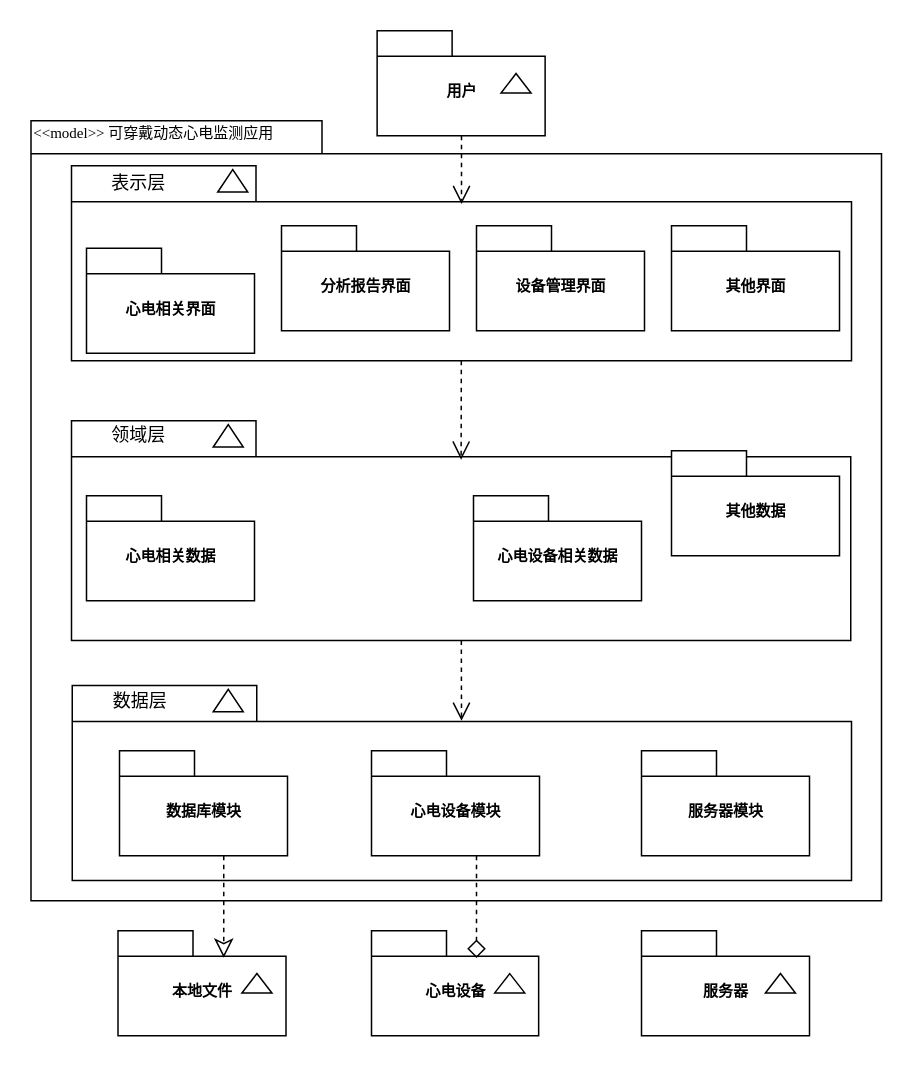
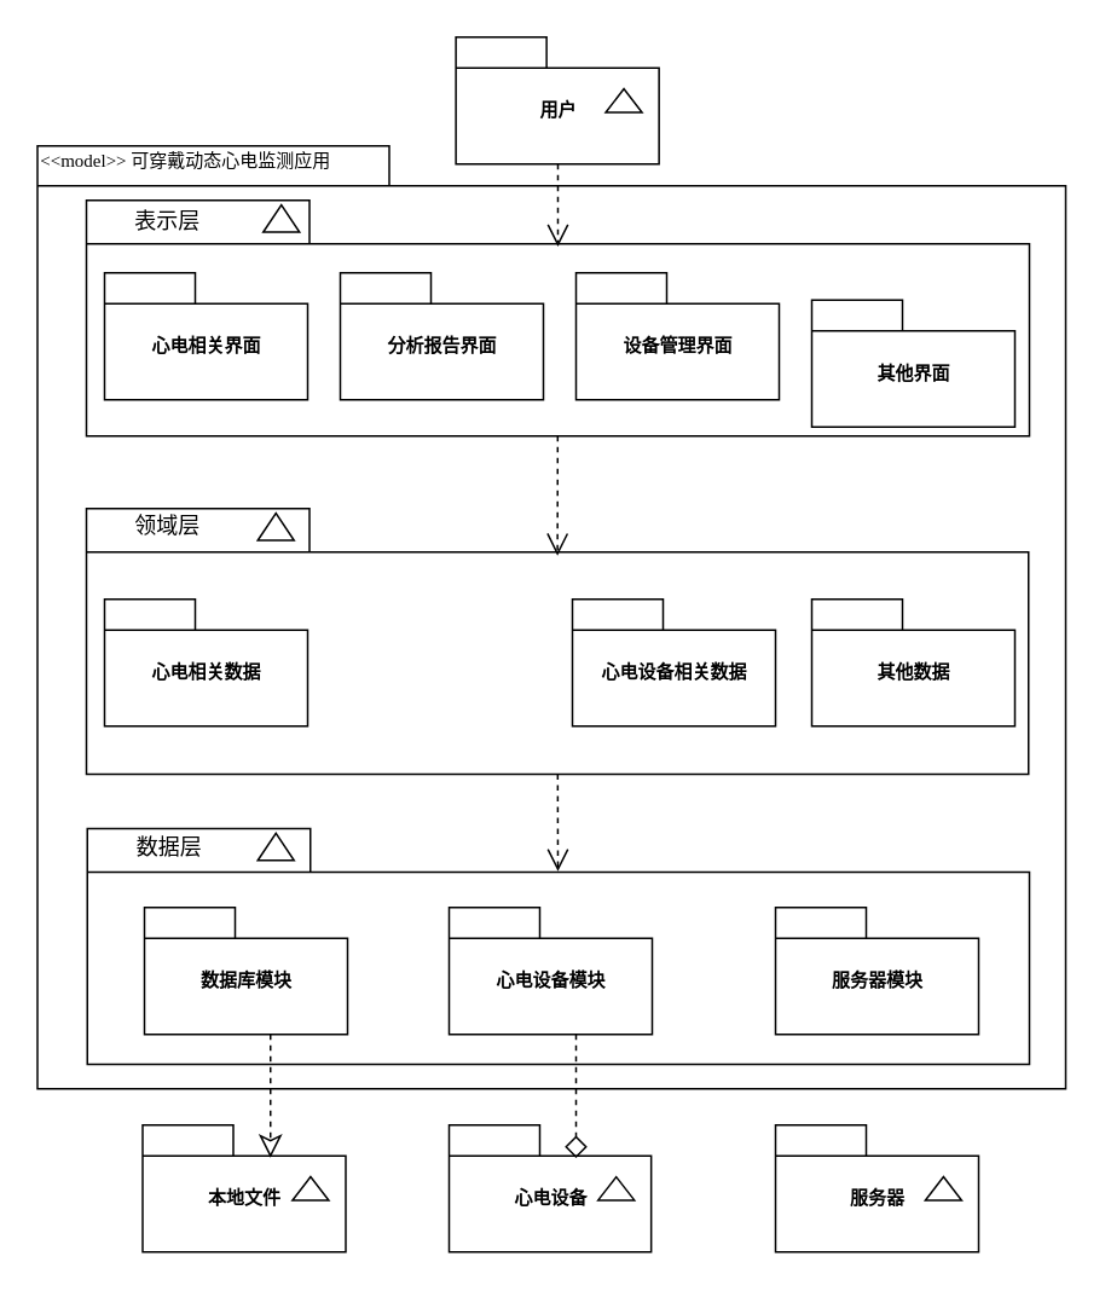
  <mxCell id="0" />
  <mxCell id="1" parent="0" />
  <mxCell id="2" value="" style="shape=folder;fontStyle=1;spacingTop=10;tabWidth=194;tabHeight=22;tabPosition=left;html=1;rounded=0;shadow=0;comic=0;labelBackgroundColor=none;strokeWidth=1;fillColor=none;fontFamily=Verdana;fontSize=10;align=center;" parent="1" vertex="1"><mxGeometry x="20" y="80" width="567" height="520" as="geometry" /></mxCell>
  <mxCell id="3" value="" style="shape=folder;fontStyle=1;spacingTop=10;tabWidth=123;tabHeight=24;tabPosition=left;html=1;rounded=0;shadow=0;comic=0;labelBackgroundColor=none;strokeWidth=1;fontFamily=Verdana;fontSize=10;align=center;" parent="1" vertex="1"><mxGeometry x="47.5" y="456.5" width="519.5" height="130" as="geometry" /></mxCell>
  <mxCell id="4" value="" style="group" parent="1" vertex="1" connectable="0"><mxGeometry x="250.75" y="20" width="112" height="70" as="geometry" /></mxCell>
  <mxCell id="5" value="用户" style="shape=folder;fontStyle=1;spacingTop=10;tabWidth=50;tabHeight=17;tabPosition=left;html=1;rounded=0;shadow=0;comic=0;labelBackgroundColor=none;strokeWidth=1;fontFamily=Verdana;fontSize=10;align=center;" parent="4" vertex="1"><mxGeometry width="112" height="70" as="geometry" /></mxCell>
  <mxCell id="6" value="" style="triangle;whiteSpace=wrap;html=1;rounded=0;shadow=0;comic=0;labelBackgroundColor=none;strokeWidth=1;fontFamily=Verdana;fontSize=10;align=center;rotation=-90;" parent="4" vertex="1"><mxGeometry x="86.154" y="25" width="12.923" height="20" as="geometry" /></mxCell>
  <mxCell id="7" value="" style="group" parent="1" vertex="1" connectable="0"><mxGeometry x="47" y="110" width="520" height="130" as="geometry" /></mxCell>
  <mxCell id="8" value="" style="shape=folder;fontStyle=1;spacingTop=10;tabWidth=123;tabHeight=24;tabPosition=left;html=1;rounded=0;shadow=0;comic=0;labelBackgroundColor=none;strokeWidth=1;fontFamily=Verdana;fontSize=10;align=center;" parent="7" vertex="1"><mxGeometry width="520" height="130" as="geometry" /></mxCell>
  <mxCell id="9" value="表示层" style="text;html=1;strokeColor=none;fillColor=none;align=center;verticalAlign=middle;whiteSpace=wrap;rounded=0;fontSize=12;" parent="7" vertex="1"><mxGeometry y="-3" width="90" height="30" as="geometry" /></mxCell>
  <mxCell id="10" value="" style="triangle;whiteSpace=wrap;html=1;rounded=0;shadow=0;comic=0;labelBackgroundColor=none;strokeColor=#000000;strokeWidth=1;fillColor=#ffffff;fontFamily=Verdana;fontSize=10;fontColor=#000000;align=center;rotation=-90;" parent="7" vertex="1"><mxGeometry x="100" width="15" height="20" as="geometry" /></mxCell>
  <mxCell id="11" value="分析报告界面" style="shape=folder;fontStyle=1;spacingTop=10;tabWidth=50;tabHeight=17;tabPosition=left;html=1;rounded=0;shadow=0;comic=0;labelBackgroundColor=none;strokeColor=#000000;strokeWidth=1;fillColor=#ffffff;fontFamily=Verdana;fontSize=10;fontColor=#000000;align=center;" parent="7" vertex="1"><mxGeometry x="140" y="40" width="112" height="70" as="geometry" /></mxCell>
  <mxCell id="12" value="设备管理界面" style="shape=folder;fontStyle=1;spacingTop=10;tabWidth=50;tabHeight=17;tabPosition=left;html=1;rounded=0;shadow=0;comic=0;labelBackgroundColor=none;strokeColor=#000000;strokeWidth=1;fillColor=#ffffff;fontFamily=Verdana;fontSize=10;fontColor=#000000;align=center;" parent="7" vertex="1"><mxGeometry x="270" y="40" width="112" height="70" as="geometry" /></mxCell>
- <mxCell id="13" value="其他界面" style="shape=folder;fontStyle=1;spacingTop=10;tabWidth=50;tabHeight=17;tabPosition=left;html=1;rounded=0;shadow=0;comic=0;labelBackgroundColor=none;strokeColor=#000000;strokeWidth=1;fillColor=#ffffff;fontFamily=Verdana;fontSize=10;fontColor=#000000;align=center;" parent="7" vertex="1"><mxGeometry x="400" y="40" width="112" height="70" as="geometry" /></mxCell>
- <mxCell id="14" value="心电相关界面" style="shape=folder;fontStyle=1;spacingTop=10;tabWidth=50;tabHeight=17;tabPosition=left;html=1;rounded=0;shadow=0;comic=0;labelBackgroundColor=none;strokeColor=#000000;strokeWidth=1;fillColor=#ffffff;fontFamily=Verdana;fontSize=10;fontColor=#000000;align=center;" parent="7" vertex="1"><mxGeometry x="10" y="55" width="112" height="70" as="geometry" /></mxCell>
+ <mxCell id="13" value="其他界面" style="shape=folder;fontStyle=1;spacingTop=10;tabWidth=50;tabHeight=17;tabPosition=left;html=1;rounded=0;shadow=0;comic=0;labelBackgroundColor=none;strokeColor=#000000;strokeWidth=1;fillColor=#ffffff;fontFamily=Verdana;fontSize=10;fontColor=#000000;align=center;" parent="7" vertex="1"><mxGeometry x="400" y="55" width="112" height="70" as="geometry" /></mxCell>
+ <mxCell id="14" value="心电相关界面" style="shape=folder;fontStyle=1;spacingTop=10;tabWidth=50;tabHeight=17;tabPosition=left;html=1;rounded=0;shadow=0;comic=0;labelBackgroundColor=none;strokeColor=#000000;strokeWidth=1;fillColor=#ffffff;fontFamily=Verdana;fontSize=10;fontColor=#000000;align=center;" parent="7" vertex="1"><mxGeometry x="10" y="40" width="112" height="70" as="geometry" /></mxCell>
  <mxCell id="15" style="edgeStyle=none;rounded=0;html=1;dashed=1;labelBackgroundColor=none;startFill=0;endArrow=open;endFill=0;endSize=10;fontFamily=Verdana;fontSize=10;" parent="1" source="16" edge="1"><mxGeometry relative="1" as="geometry"><mxPoint x="307" y="480" as="targetPoint" /></mxGeometry></mxCell>
  <mxCell id="16" value="" style="shape=folder;fontStyle=1;spacingTop=10;tabWidth=123;tabHeight=24;tabPosition=left;html=1;rounded=0;shadow=0;comic=0;labelBackgroundColor=none;strokeColor=#000000;strokeWidth=1;fillColor=#ffffff;fontFamily=Verdana;fontSize=10;fontColor=#000000;align=center;" parent="1" vertex="1"><mxGeometry x="47" y="280" width="519.5" height="146.5" as="geometry" /></mxCell>
- <mxCell id="17" value="其他数据" style="shape=folder;fontStyle=1;spacingTop=10;tabWidth=50;tabHeight=17;tabPosition=left;html=1;rounded=0;shadow=0;comic=0;labelBackgroundColor=none;strokeColor=#000000;strokeWidth=1;fillColor=#ffffff;fontFamily=Verdana;fontSize=10;fontColor=#000000;align=center;" parent="1" vertex="1"><mxGeometry x="447" y="300" width="112" height="70" as="geometry" /></mxCell>
+ <mxCell id="17" value="其他数据" style="shape=folder;fontStyle=1;spacingTop=10;tabWidth=50;tabHeight=17;tabPosition=left;html=1;rounded=0;shadow=0;comic=0;labelBackgroundColor=none;strokeColor=#000000;strokeWidth=1;fillColor=#ffffff;fontFamily=Verdana;fontSize=10;fontColor=#000000;align=center;" parent="1" vertex="1"><mxGeometry x="447" y="330" width="112" height="70" as="geometry" /></mxCell>
  <mxCell id="18" value="心电设备相关数据" style="shape=folder;fontStyle=1;spacingTop=10;tabWidth=50;tabHeight=17;tabPosition=left;html=1;rounded=0;shadow=0;comic=0;labelBackgroundColor=none;strokeColor=#000000;strokeWidth=1;fillColor=#ffffff;fontFamily=Verdana;fontSize=10;fontColor=#000000;align=center;" parent="1" vertex="1"><mxGeometry x="315" y="330" width="112" height="70" as="geometry" /></mxCell>
  <mxCell id="19" value="心电相关数据" style="shape=folder;fontStyle=1;spacingTop=10;tabWidth=50;tabHeight=17;tabPosition=left;html=1;rounded=0;shadow=0;comic=0;labelBackgroundColor=none;strokeColor=#000000;strokeWidth=1;fillColor=#ffffff;fontFamily=Verdana;fontSize=10;fontColor=#000000;align=center;" parent="1" vertex="1"><mxGeometry x="57" y="330" width="112" height="70" as="geometry" /></mxCell>
  <mxCell id="20" value="" style="triangle;whiteSpace=wrap;html=1;rounded=0;shadow=0;comic=0;labelBackgroundColor=none;strokeWidth=1;fontFamily=Verdana;fontSize=10;align=center;rotation=-90;" parent="1" vertex="1"><mxGeometry x="144" y="456.5" width="15" height="20" as="geometry" /></mxCell>
  <mxCell id="21" value="数据库模块" style="shape=folder;fontStyle=1;spacingTop=10;tabWidth=50;tabHeight=17;tabPosition=left;html=1;rounded=0;shadow=0;comic=0;labelBackgroundColor=none;strokeWidth=1;fontFamily=Verdana;fontSize=10;align=center;" parent="1" vertex="1"><mxGeometry x="79" y="500" width="112" height="70" as="geometry" /></mxCell>
  <mxCell id="22" value="" style="triangle;whiteSpace=wrap;html=1;rounded=0;shadow=0;comic=0;labelBackgroundColor=none;strokeColor=#000000;strokeWidth=1;fillColor=#ffffff;fontFamily=Verdana;fontSize=10;fontColor=#000000;align=center;rotation=-90;" parent="1" vertex="1"><mxGeometry x="144" y="280" width="15" height="20" as="geometry" /></mxCell>
  <mxCell id="23" value="" style="group" parent="1" vertex="1" connectable="0"><mxGeometry x="427" y="620" width="112" height="70" as="geometry" /></mxCell>
  <mxCell id="24" value="服务器" style="shape=folder;fontStyle=1;spacingTop=10;tabWidth=50;tabHeight=17;tabPosition=left;html=1;rounded=0;shadow=0;comic=0;labelBackgroundColor=none;strokeWidth=1;fontFamily=Verdana;fontSize=10;align=center;" parent="23" vertex="1"><mxGeometry width="112.0" height="70" as="geometry" /></mxCell>
  <mxCell id="25" value="" style="triangle;whiteSpace=wrap;html=1;rounded=0;shadow=0;comic=0;labelBackgroundColor=none;strokeWidth=1;fontFamily=Verdana;fontSize=10;align=center;rotation=-90;" parent="23" vertex="1"><mxGeometry x="86.154" y="25" width="12.923" height="20" as="geometry" /></mxCell>
  <mxCell id="26" style="rounded=0;html=1;dashed=1;labelBackgroundColor=none;startFill=0;endArrow=open;endFill=0;endSize=10;fontFamily=Verdana;fontSize=10;edgeStyle=elbowEdgeStyle;entryX=0.499;entryY=0.196;entryDx=0;entryDy=0;entryPerimeter=0;" parent="1" source="5" target="8" edge="1"><mxGeometry relative="1" as="geometry"><Array as="points"><mxPoint x="307" y="110" /></Array></mxGeometry></mxCell>
  <mxCell id="27" style="rounded=0;html=1;entryX=0.5;entryY=0.177;entryPerimeter=0;dashed=1;labelBackgroundColor=none;startFill=0;endArrow=open;endFill=0;endSize=10;fontFamily=Verdana;fontSize=10;entryDx=0;entryDy=0;" parent="1" source="8" target="16" edge="1"><mxGeometry relative="1" as="geometry" /></mxCell>
  <mxCell id="28" value="&amp;lt;&amp;lt;model&amp;gt;&amp;gt; 可穿戴动态心电监测应用" style="text;html=1;align=left;verticalAlign=top;spacingTop=-4;fontSize=10;fontFamily=Verdana" parent="1" vertex="1"><mxGeometry x="20" y="80" width="130" height="20" as="geometry" /></mxCell>
  <mxCell id="29" value="领域层" style="text;html=1;strokeColor=none;fillColor=none;align=center;verticalAlign=middle;whiteSpace=wrap;rounded=0;fontSize=12;" parent="1" vertex="1"><mxGeometry x="47" y="275" width="90" height="30" as="geometry" /></mxCell>
  <mxCell id="30" value="数据层" style="text;html=1;strokeColor=none;fillColor=none;align=center;verticalAlign=middle;whiteSpace=wrap;rounded=0;fontSize=12;" parent="1" vertex="1"><mxGeometry x="47.5" y="451.5" width="90" height="30" as="geometry" /></mxCell>
  <mxCell id="31" value="服务器模块" style="shape=folder;fontStyle=1;spacingTop=10;tabWidth=50;tabHeight=17;tabPosition=left;html=1;rounded=0;shadow=0;comic=0;labelBackgroundColor=none;strokeWidth=1;fontFamily=Verdana;fontSize=10;align=center;" parent="1" vertex="1"><mxGeometry x="427" y="500" width="112" height="70" as="geometry" /></mxCell>
  <mxCell id="32" value="" style="group" parent="1" vertex="1" connectable="0"><mxGeometry x="78" y="620" width="112" height="70" as="geometry" /></mxCell>
  <mxCell id="33" value="本地文件" style="shape=folder;fontStyle=1;spacingTop=10;tabWidth=50;tabHeight=17;tabPosition=left;html=1;rounded=0;shadow=0;comic=0;labelBackgroundColor=none;strokeWidth=1;fontFamily=Verdana;fontSize=10;align=center;" parent="32" vertex="1"><mxGeometry width="112.0" height="70" as="geometry" /></mxCell>
  <mxCell id="34" value="" style="triangle;whiteSpace=wrap;html=1;rounded=0;shadow=0;comic=0;labelBackgroundColor=none;strokeWidth=1;fontFamily=Verdana;fontSize=10;align=center;rotation=-90;" parent="32" vertex="1"><mxGeometry x="86.154" y="25" width="12.923" height="20.0" as="geometry" /></mxCell>
  <mxCell id="35" style="edgeStyle=elbowEdgeStyle;rounded=0;html=1;dashed=1;labelBackgroundColor=none;startFill=0;endArrow=classic;endFill=0;endSize=10;fontFamily=Verdana;fontSize=10;entryX=0.626;entryY=0.258;entryDx=0;entryDy=0;entryPerimeter=0;" parent="1" source="21" target="33" edge="1"><mxGeometry relative="1" as="geometry"><mxPoint x="306.5" y="580.5" as="sourcePoint" /><mxPoint x="306.5" y="663.5" as="targetPoint" /><Array as="points"><mxPoint x="148.5" y="648.5" /></Array></mxGeometry></mxCell>
  <mxCell id="36" value="心电设备" style="shape=folder;fontStyle=1;spacingTop=10;tabWidth=50;tabHeight=17;tabPosition=left;html=1;rounded=0;shadow=0;comic=0;labelBackgroundColor=none;strokeWidth=1;fontFamily=Verdana;fontSize=10;align=center;" parent="1" vertex="1"><mxGeometry x="247" y="620" width="111.44" height="70" as="geometry" /></mxCell>
  <mxCell id="37" value="心电设备模块" style="shape=folder;fontStyle=1;spacingTop=10;tabWidth=50;tabHeight=17;tabPosition=left;html=1;rounded=0;shadow=0;comic=0;labelBackgroundColor=none;strokeWidth=1;fontFamily=Verdana;fontSize=10;align=center;" parent="1" vertex="1"><mxGeometry x="247" y="500" width="112" height="70" as="geometry" /></mxCell>
  <mxCell id="38" style="edgeStyle=elbowEdgeStyle;rounded=0;html=1;entryX=0.628;entryY=0.26;entryPerimeter=0;dashed=1;labelBackgroundColor=none;startFill=0;endArrow=diamond;endFill=0;endSize=10;fontFamily=Verdana;fontSize=10;" parent="1" source="37" target="36" edge="1"><mxGeometry relative="1" as="geometry" /></mxCell>
  <mxCell id="39" value="" style="triangle;whiteSpace=wrap;html=1;rounded=0;shadow=0;comic=0;labelBackgroundColor=none;strokeWidth=1;fontFamily=Verdana;fontSize=10;align=center;rotation=-90;" parent="1" vertex="1"><mxGeometry x="332.723" y="645" width="12.858" height="20.0" as="geometry" /></mxCell>
